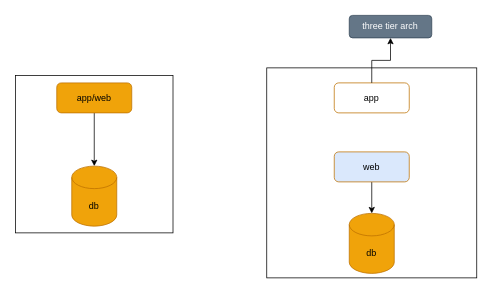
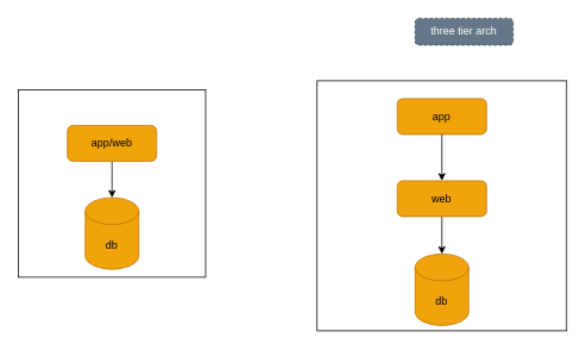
  <mxCell id="0" />
  <mxCell id="1" parent="0" />
  <mxCell id="2" value="" style="edgeStyle=orthogonalEdgeStyle;rounded=0;orthogonalLoop=1;jettySize=auto;html=1;" edge="1" parent="1" source="5" target="6"><mxGeometry relative="1" as="geometry" /></mxCell>
  <mxCell id="3" value="" style="whiteSpace=wrap;html=1;aspect=fixed;" vertex="1" parent="1"><mxGeometry x="20" y="100" width="210" height="210" as="geometry" /></mxCell>
  <mxCell id="4" style="edgeStyle=orthogonalEdgeStyle;rounded=0;orthogonalLoop=1;jettySize=auto;html=1;entryX=0.5;entryY=0;entryDx=0;entryDy=0;entryPerimeter=0;" edge="1" parent="1" source="5" target="6"><mxGeometry relative="1" as="geometry" /></mxCell>
- <mxCell id="5" value="app/web" style="rounded=1;whiteSpace=wrap;html=1;fillColor=#f0a30a;fontColor=#000000;strokeColor=#BD7000;" vertex="1" parent="1"><mxGeometry x="75" y="110" width="100" height="40" as="geometry" /></mxCell>
+ <mxCell id="5" value="app/web" style="rounded=1;whiteSpace=wrap;html=1;fillColor=#f0a30a;fontColor=#000000;strokeColor=#BD7000;" vertex="1" parent="1"><mxGeometry x="75" y="140" width="100" height="40" as="geometry" /></mxCell>
  <mxCell id="6" value="db" style="shape=cylinder3;whiteSpace=wrap;html=1;boundedLbl=1;backgroundOutline=1;size=15;fillColor=#f0a30a;fontColor=#000000;strokeColor=#BD7000;" vertex="1" parent="1"><mxGeometry x="95" y="221" width="60" height="80" as="geometry" /></mxCell>
- <mxCell id="7" value="three tier arch" style="rounded=1;whiteSpace=wrap;html=1;fillColor=#647687;fontColor=#ffffff;strokeColor=#314354;" vertex="1" parent="1"><mxGeometry x="465" y="20" width="110" height="30" as="geometry" /></mxCell>
+ <mxCell id="7" value="three tier arch" style="rounded=1;whiteSpace=wrap;html=1;fillColor=#647687;fontColor=#ffffff;strokeColor=#314354;dashed=1;" vertex="1" parent="1"><mxGeometry x="465" y="20" width="110" height="30" as="geometry" /></mxCell>
  <mxCell id="8" value="" style="whiteSpace=wrap;html=1;aspect=fixed;" vertex="1" parent="1"><mxGeometry x="355" y="90" width="280" height="280" as="geometry" /></mxCell>
  <mxCell id="9" value="" style="edgeStyle=orthogonalEdgeStyle;rounded=0;orthogonalLoop=1;jettySize=auto;html=1;" edge="1" parent="1" source="13" target="11"><mxGeometry relative="1" as="geometry" /></mxCell>
- <mxCell id="10" value="app" style="rounded=1;whiteSpace=wrap;html=1;fillColor=#ffffff;fontColor=#000000;strokeColor=#BD7000;" vertex="1" parent="1"><mxGeometry x="445" y="110" width="100" height="40" as="geometry" /></mxCell>
+ <mxCell id="10" value="app" style="rounded=1;whiteSpace=wrap;html=1;fillColor=#f0a30a;fontColor=#000000;strokeColor=#BD7000;" vertex="1" parent="1"><mxGeometry x="445" y="110" width="100" height="40" as="geometry" /></mxCell>
  <mxCell id="11" value="db" style="shape=cylinder3;whiteSpace=wrap;html=1;boundedLbl=1;backgroundOutline=1;size=15;fillColor=#f0a30a;fontColor=#000000;strokeColor=#BD7000;" vertex="1" parent="1"><mxGeometry x="465" y="284" width="60" height="80" as="geometry" /></mxCell>
- <mxCell id="12" value="" style="edgeStyle=orthogonalEdgeStyle;rounded=0;orthogonalLoop=1;jettySize=auto;html=1;" edge="1" parent="1" source="10" target="7"><mxGeometry relative="1" as="geometry"><mxPoint x="495" y="150" as="sourcePoint" /><mxPoint x="493" y="282" as="targetPoint" /></mxGeometry></mxCell>
- <mxCell id="13" value="web" style="rounded=1;whiteSpace=wrap;html=1;fillColor=#dae8fc;fontColor=#000000;strokeColor=#BD7000;" vertex="1" parent="1"><mxGeometry x="445" y="202" width="100" height="40" as="geometry" /></mxCell>
+ <mxCell id="12" value="" style="edgeStyle=orthogonalEdgeStyle;rounded=0;orthogonalLoop=1;jettySize=auto;html=1;" edge="1" parent="1" source="10" target="13"><mxGeometry relative="1" as="geometry"><mxPoint x="495" y="150" as="sourcePoint" /><mxPoint x="493" y="282" as="targetPoint" /></mxGeometry></mxCell>
+ <mxCell id="13" value="web" style="rounded=1;whiteSpace=wrap;html=1;fillColor=#f0a30a;fontColor=#000000;strokeColor=#BD7000;" vertex="1" parent="1"><mxGeometry x="445" y="202" width="100" height="40" as="geometry" /></mxCell>
